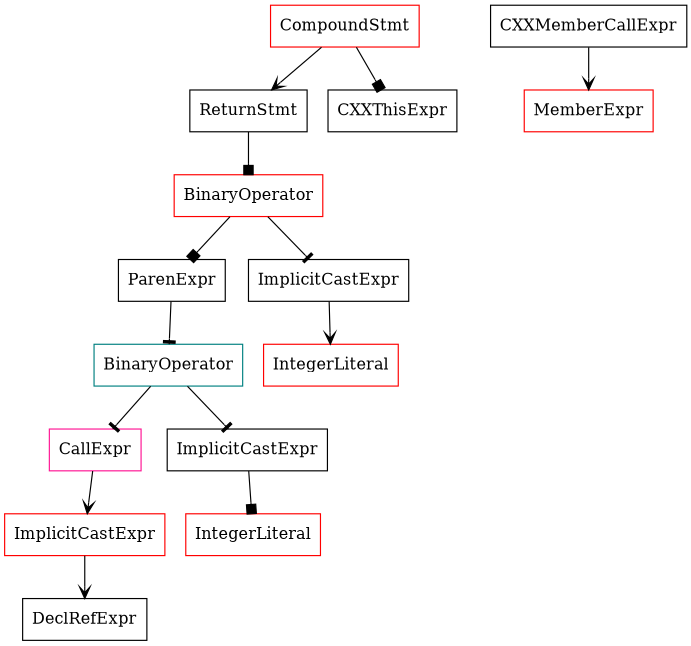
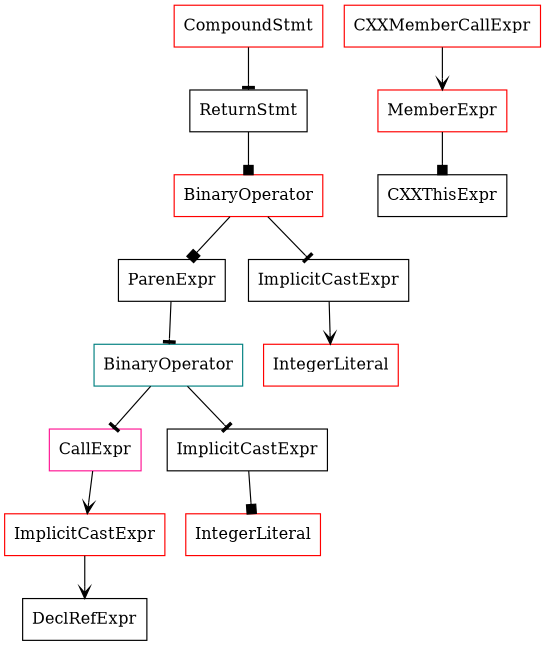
  digraph {
    node [color=red shape=record]
    edge [arrowhead=tee]
    n1 [label="{CompoundStmt}"]
    n2 [color=black label="{ReturnStmt}"]
    n3 [label="{BinaryOperator}"]
    n4 [color=black label="{ParenExpr}"]
    n5 [color=black label="{ImplicitCastExpr}"]
    n6 [color=teal label="{BinaryOperator}"]
    n7 [label="{IntegerLiteral}"]
    n8 [color=deeppink label="{CallExpr}"]
    n9 [color=black label="{ImplicitCastExpr}"]
    n10 [label="{ImplicitCastExpr}"]
    n11 [label="{IntegerLiteral}"]
    n12 [color=black label="{DeclRefExpr}"]
-   n13 [color=black label="{CXXMemberCallExpr}"]
+   n13 [label="{CXXMemberCallExpr}"]
    n14 [label="{MemberExpr}"]
    n15 [color=black label="{CXXThisExpr}"]
-   n1 -> n2 [arrowhead=vee]
+   n1 -> n2
    n2 -> n3 [arrowhead=box]
    n3 -> n4 [arrowhead=box]
    n3 -> n5
    n4 -> n6
    n5 -> n7 [arrowhead=vee]
    n6 -> n8
    n6 -> n9
    n8 -> n10 [arrowhead=vee]
    n9 -> n11 [arrowhead=box]
    n10 -> n12 [arrowhead=vee]
    n13 -> n14 [arrowhead=vee]
-   n1 -> n15 [arrowhead=box]
+   n14 -> n15 [arrowhead=box]
  }
